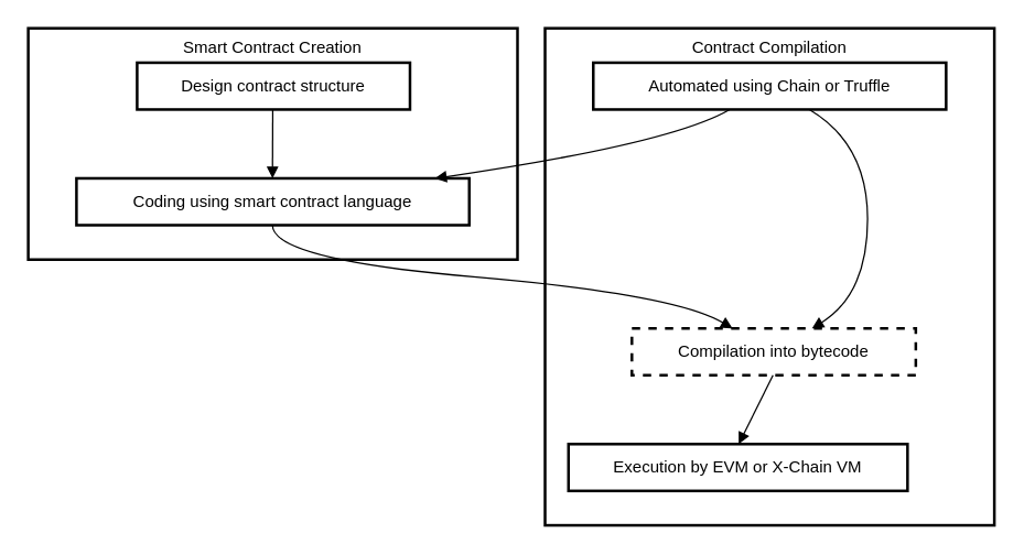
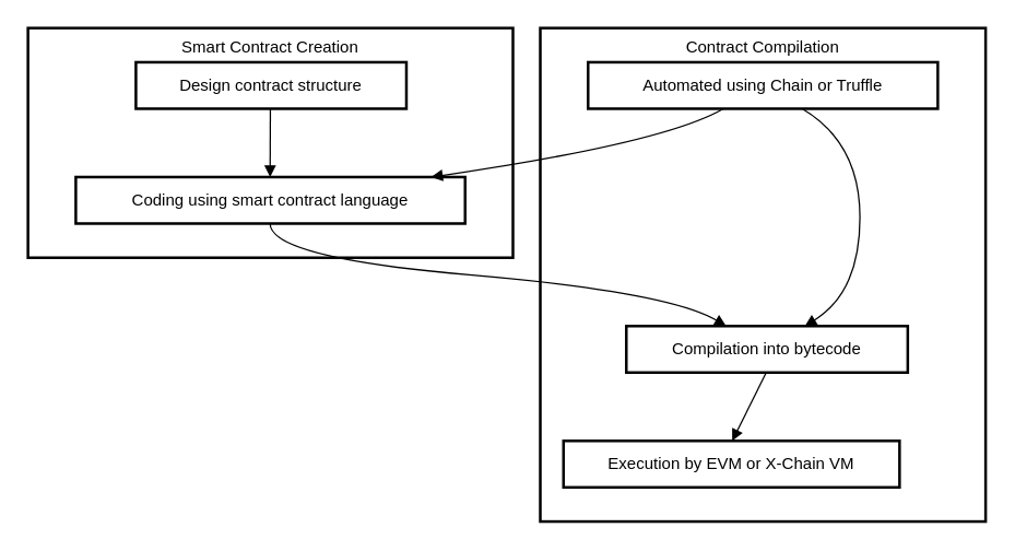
  <mxCell id="0" />
  <mxCell id="1" parent="0" />
  <mxCell id="2" value="Contract Compilation" style="whiteSpace=wrap;strokeWidth=2;verticalAlign=top;" vertex="1" parent="1"><mxGeometry x="395" width="326" height="361" as="geometry" y="20" /></mxCell>
- <mxCell id="3" value="Compilation into bytecode" style="whiteSpace=wrap;strokeWidth=2;dashed=1;" vertex="1" parent="1"><mxGeometry x="458" y="238" width="206" height="34" as="geometry" /></mxCell>
+ <mxCell id="3" value="Compilation into bytecode" style="whiteSpace=wrap;strokeWidth=2;" vertex="1" parent="1"><mxGeometry x="458" y="238" width="206" height="34" as="geometry" /></mxCell>
  <mxCell id="4" value="Execution by EVM or X-Chain VM" style="whiteSpace=wrap;strokeWidth=2;" vertex="1" parent="1"><mxGeometry x="412" y="322" width="246" height="34" as="geometry" /></mxCell>
  <mxCell id="5" value="Automated using Chain or Truffle" style="whiteSpace=wrap;strokeWidth=2;" vertex="1" parent="1"><mxGeometry x="430" y="45" width="256" height="34" as="geometry" /></mxCell>
  <mxCell id="6" value="Smart Contract Creation" style="whiteSpace=wrap;strokeWidth=2;verticalAlign=top;" vertex="1" parent="1"><mxGeometry width="355" height="168" as="geometry" x="20" y="20" /></mxCell>
  <mxCell id="7" value="Design contract structure" style="whiteSpace=wrap;strokeWidth=2;" vertex="1" parent="1"><mxGeometry x="99" y="45" width="198" height="34" as="geometry" /></mxCell>
  <mxCell id="8" value="Coding using smart contract language" style="whiteSpace=wrap;strokeWidth=2;" vertex="1" parent="1"><mxGeometry x="55" y="129" width="285" height="34" as="geometry" /></mxCell>
  <mxCell id="9" value="" style="curved=1;startArrow=none;endArrow=block;exitX=0.497;exitY=1.003;entryX=0.499;entryY=0.003;" edge="1" parent="1" source="7" target="8"><mxGeometry relative="1" as="geometry"><Array as="points" /></mxGeometry></mxCell>
  <mxCell id="10" value="" style="curved=1;startArrow=none;endArrow=block;exitX=0.499;exitY=1.005;entryX=0.356;entryY=0.005;" edge="1" parent="1" source="8" target="3"><mxGeometry relative="1" as="geometry"><Array as="points"><mxPoint x="197" y="188" /><mxPoint x="489" y="213" /></Array></mxGeometry></mxCell>
  <mxCell id="11" value="" style="curved=1;startArrow=none;endArrow=block;exitX=0.497;exitY=1.008;entryX=0.502;entryY=0.008;" edge="1" parent="1" source="3" target="4"><mxGeometry relative="1" as="geometry"><Array as="points" /></mxGeometry></mxCell>
  <mxCell id="12" value="" style="curved=1;startArrow=none;endArrow=block;exitX=0.386;exitY=1.003;entryX=0.91;entryY=0.003;" edge="1" parent="1" source="5" target="8"><mxGeometry relative="1" as="geometry"><Array as="points"><mxPoint x="486" y="104" /></Array></mxGeometry></mxCell>
  <mxCell id="13" value="" style="curved=1;startArrow=none;endArrow=block;exitX=0.613;exitY=1.003;entryX=0.633;entryY=0.005;" edge="1" parent="1" source="5" target="3"><mxGeometry relative="1" as="geometry"><Array as="points"><mxPoint x="629" y="104" /><mxPoint x="629" y="213" /></Array></mxGeometry></mxCell>
